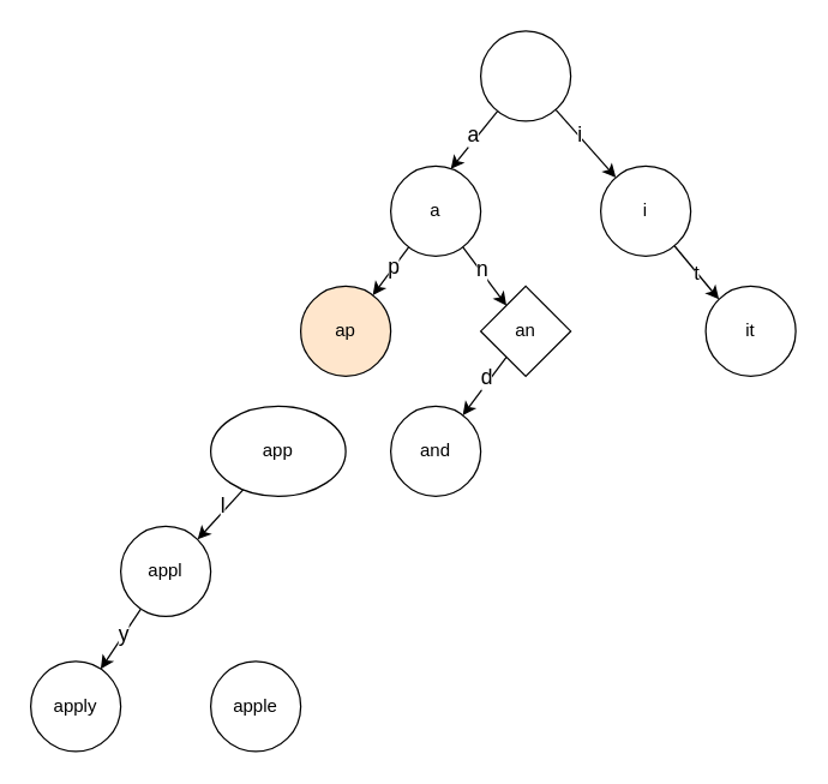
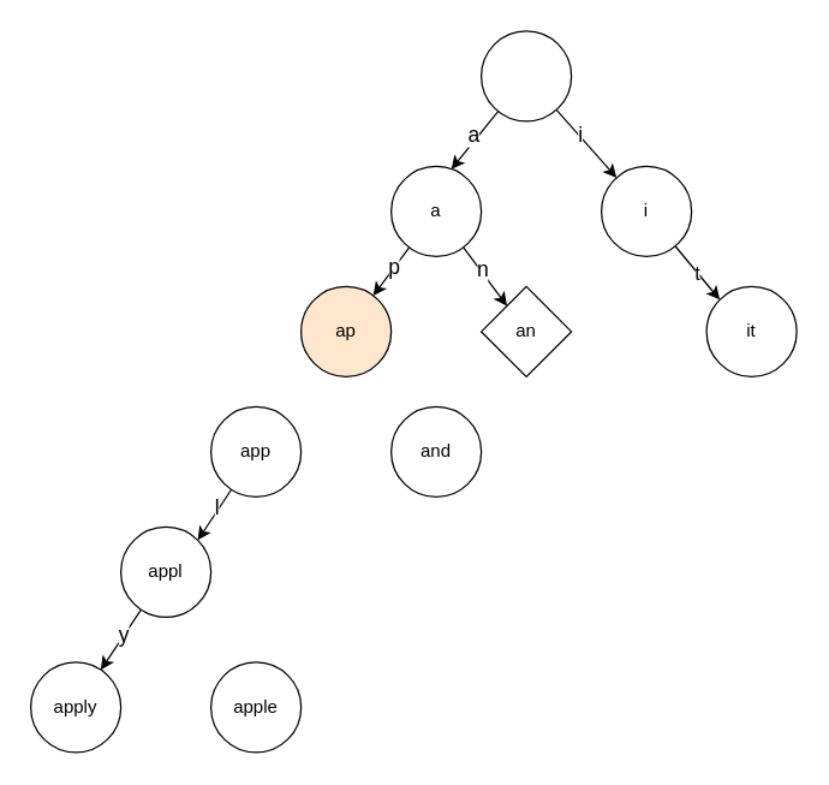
  <mxCell id="0" />
  <mxCell id="1" parent="0" />
  <mxCell id="2" style="rounded=0;orthogonalLoop=1;jettySize=auto;html=1;entryX=0.667;entryY=0.033;entryDx=0;entryDy=0;entryPerimeter=0;" edge="1" parent="1" source="6" target="11"><mxGeometry relative="1" as="geometry" /></mxCell>
  <mxCell id="3" value="a" style="edgeLabel;html=1;align=center;verticalAlign=middle;resizable=0;points=[];fontSize=14;" vertex="1" connectable="0" parent="2"><mxGeometry x="-0.395" y="-2" relative="1" as="geometry"><mxPoint x="-5.59" y="5.1" as="offset" /></mxGeometry></mxCell>
  <mxCell id="4" style="edgeStyle=none;rounded=0;orthogonalLoop=1;jettySize=auto;html=1;fontSize=13;" edge="1" parent="1" source="6" target="26"><mxGeometry relative="1" as="geometry" /></mxCell>
  <mxCell id="5" value="i" style="edgeLabel;html=1;align=center;verticalAlign=middle;resizable=0;points=[];fontSize=14;" vertex="1" connectable="0" parent="4"><mxGeometry x="-0.523" relative="1" as="geometry"><mxPoint x="6" y="6" as="offset" /></mxGeometry></mxCell>
  <mxCell id="6" value="" style="ellipse;whiteSpace=wrap;html=1;aspect=fixed;" vertex="1" parent="1"><mxGeometry x="320" y="20" width="60" height="60" as="geometry" /></mxCell>
  <mxCell id="7" style="edgeStyle=none;rounded=0;orthogonalLoop=1;jettySize=auto;html=1;" edge="1" parent="1" source="11" target="12"><mxGeometry relative="1" as="geometry"><Array as="points"><mxPoint x="260" y="180" /></Array></mxGeometry></mxCell>
  <mxCell id="8" value="p" style="edgeLabel;html=1;align=center;verticalAlign=middle;resizable=0;points=[];fontSize=14;" vertex="1" connectable="0" parent="7"><mxGeometry x="-0.178" y="-1" relative="1" as="geometry"><mxPoint as="offset" /></mxGeometry></mxCell>
  <mxCell id="9" style="edgeStyle=none;rounded=0;orthogonalLoop=1;jettySize=auto;html=1;" edge="1" parent="1" source="11" target="23"><mxGeometry relative="1" as="geometry" /></mxCell>
  <mxCell id="10" value="n" style="edgeLabel;html=1;align=center;verticalAlign=middle;resizable=0;points=[];fontSize=14;" vertex="1" connectable="0" parent="9"><mxGeometry x="-0.167" y="2" relative="1" as="geometry"><mxPoint x="-1" as="offset" /></mxGeometry></mxCell>
  <mxCell id="11" value="a" style="ellipse;whiteSpace=wrap;html=1;aspect=fixed;" vertex="1" parent="1"><mxGeometry x="260" y="110" width="60" height="60" as="geometry" /></mxCell>
  <mxCell id="12" value="ap" style="ellipse;whiteSpace=wrap;html=1;aspect=fixed;fillColor=#ffe6cc;" vertex="1" parent="1"><mxGeometry x="200" y="190" width="60" height="60" as="geometry" /></mxCell>
  <mxCell id="13" style="edgeStyle=none;rounded=0;orthogonalLoop=1;jettySize=auto;html=1;entryX=1;entryY=0;entryDx=0;entryDy=0;" edge="1" parent="1" source="15" target="18"><mxGeometry relative="1" as="geometry" /></mxCell>
  <mxCell id="14" value="l" style="edgeLabel;html=1;align=center;verticalAlign=middle;resizable=0;points=[];fontSize=14;" vertex="1" connectable="0" parent="13"><mxGeometry x="0.263" y="-2" relative="1" as="geometry"><mxPoint x="6" y="-9" as="offset" /></mxGeometry></mxCell>
- <mxCell id="15" value="app" style="ellipse;whiteSpace=wrap;html=1;aspect=fixed;" vertex="1" parent="1"><mxGeometry x="140" y="270" width="90" height="60" as="geometry" /></mxCell>
+ <mxCell id="15" value="app" style="ellipse;whiteSpace=wrap;html=1;aspect=fixed;" vertex="1" parent="1"><mxGeometry x="140" y="270" width="60" height="60" as="geometry" /></mxCell>
  <mxCell id="16" style="edgeStyle=none;rounded=0;orthogonalLoop=1;jettySize=auto;html=1;" edge="1" parent="1" source="18" target="19"><mxGeometry relative="1" as="geometry" /></mxCell>
  <mxCell id="17" value="y" style="edgeLabel;html=1;align=center;verticalAlign=middle;resizable=0;points=[];fontSize=14;" vertex="1" connectable="0" parent="16"><mxGeometry x="-0.373" y="1" relative="1" as="geometry"><mxPoint x="-4" y="3" as="offset" /></mxGeometry></mxCell>
  <mxCell id="18" value="appl" style="ellipse;whiteSpace=wrap;html=1;aspect=fixed;" vertex="1" parent="1"><mxGeometry x="80" y="350" width="60" height="60" as="geometry" /></mxCell>
  <mxCell id="19" value="apply" style="ellipse;whiteSpace=wrap;html=1;aspect=fixed;" vertex="1" parent="1"><mxGeometry x="20" y="440" width="60" height="60" as="geometry" /></mxCell>
  <mxCell id="20" value="apple" style="ellipse;whiteSpace=wrap;html=1;aspect=fixed;" vertex="1" parent="1"><mxGeometry x="140" y="440" width="60" height="60" as="geometry" /></mxCell>
- <mxCell id="21" style="edgeStyle=none;rounded=0;orthogonalLoop=1;jettySize=auto;html=1;" edge="1" parent="1" source="23" target="24"><mxGeometry relative="1" as="geometry" /></mxCell>
- <mxCell id="22" value="d" style="edgeLabel;html=1;align=center;verticalAlign=middle;resizable=0;points=[];fontSize=14;" vertex="1" connectable="0" parent="21"><mxGeometry x="-0.294" relative="1" as="geometry"><mxPoint x="-3" as="offset" /></mxGeometry></mxCell>
  <mxCell id="23" value="an" style="rhombus;whiteSpace=wrap;html=1;aspect=fixed;" vertex="1" parent="1"><mxGeometry x="320" y="190" width="60" height="60" as="geometry" /></mxCell>
  <mxCell id="24" value="and" style="ellipse;whiteSpace=wrap;html=1;aspect=fixed;" vertex="1" parent="1"><mxGeometry x="260" y="270" width="60" height="60" as="geometry" /></mxCell>
  <mxCell id="25" value="t" style="edgeStyle=none;rounded=0;orthogonalLoop=1;jettySize=auto;html=1;entryX=0;entryY=0;entryDx=0;entryDy=0;fontSize=13;" edge="1" parent="1" source="26" target="27"><mxGeometry relative="1" as="geometry" /></mxCell>
  <mxCell id="26" value="i" style="ellipse;whiteSpace=wrap;html=1;aspect=fixed;" vertex="1" parent="1"><mxGeometry x="400" y="110" width="60" height="60" as="geometry" /></mxCell>
  <mxCell id="27" value="it" style="ellipse;whiteSpace=wrap;html=1;aspect=fixed;" vertex="1" parent="1"><mxGeometry x="470" y="190" width="60" height="60" as="geometry" /></mxCell>
